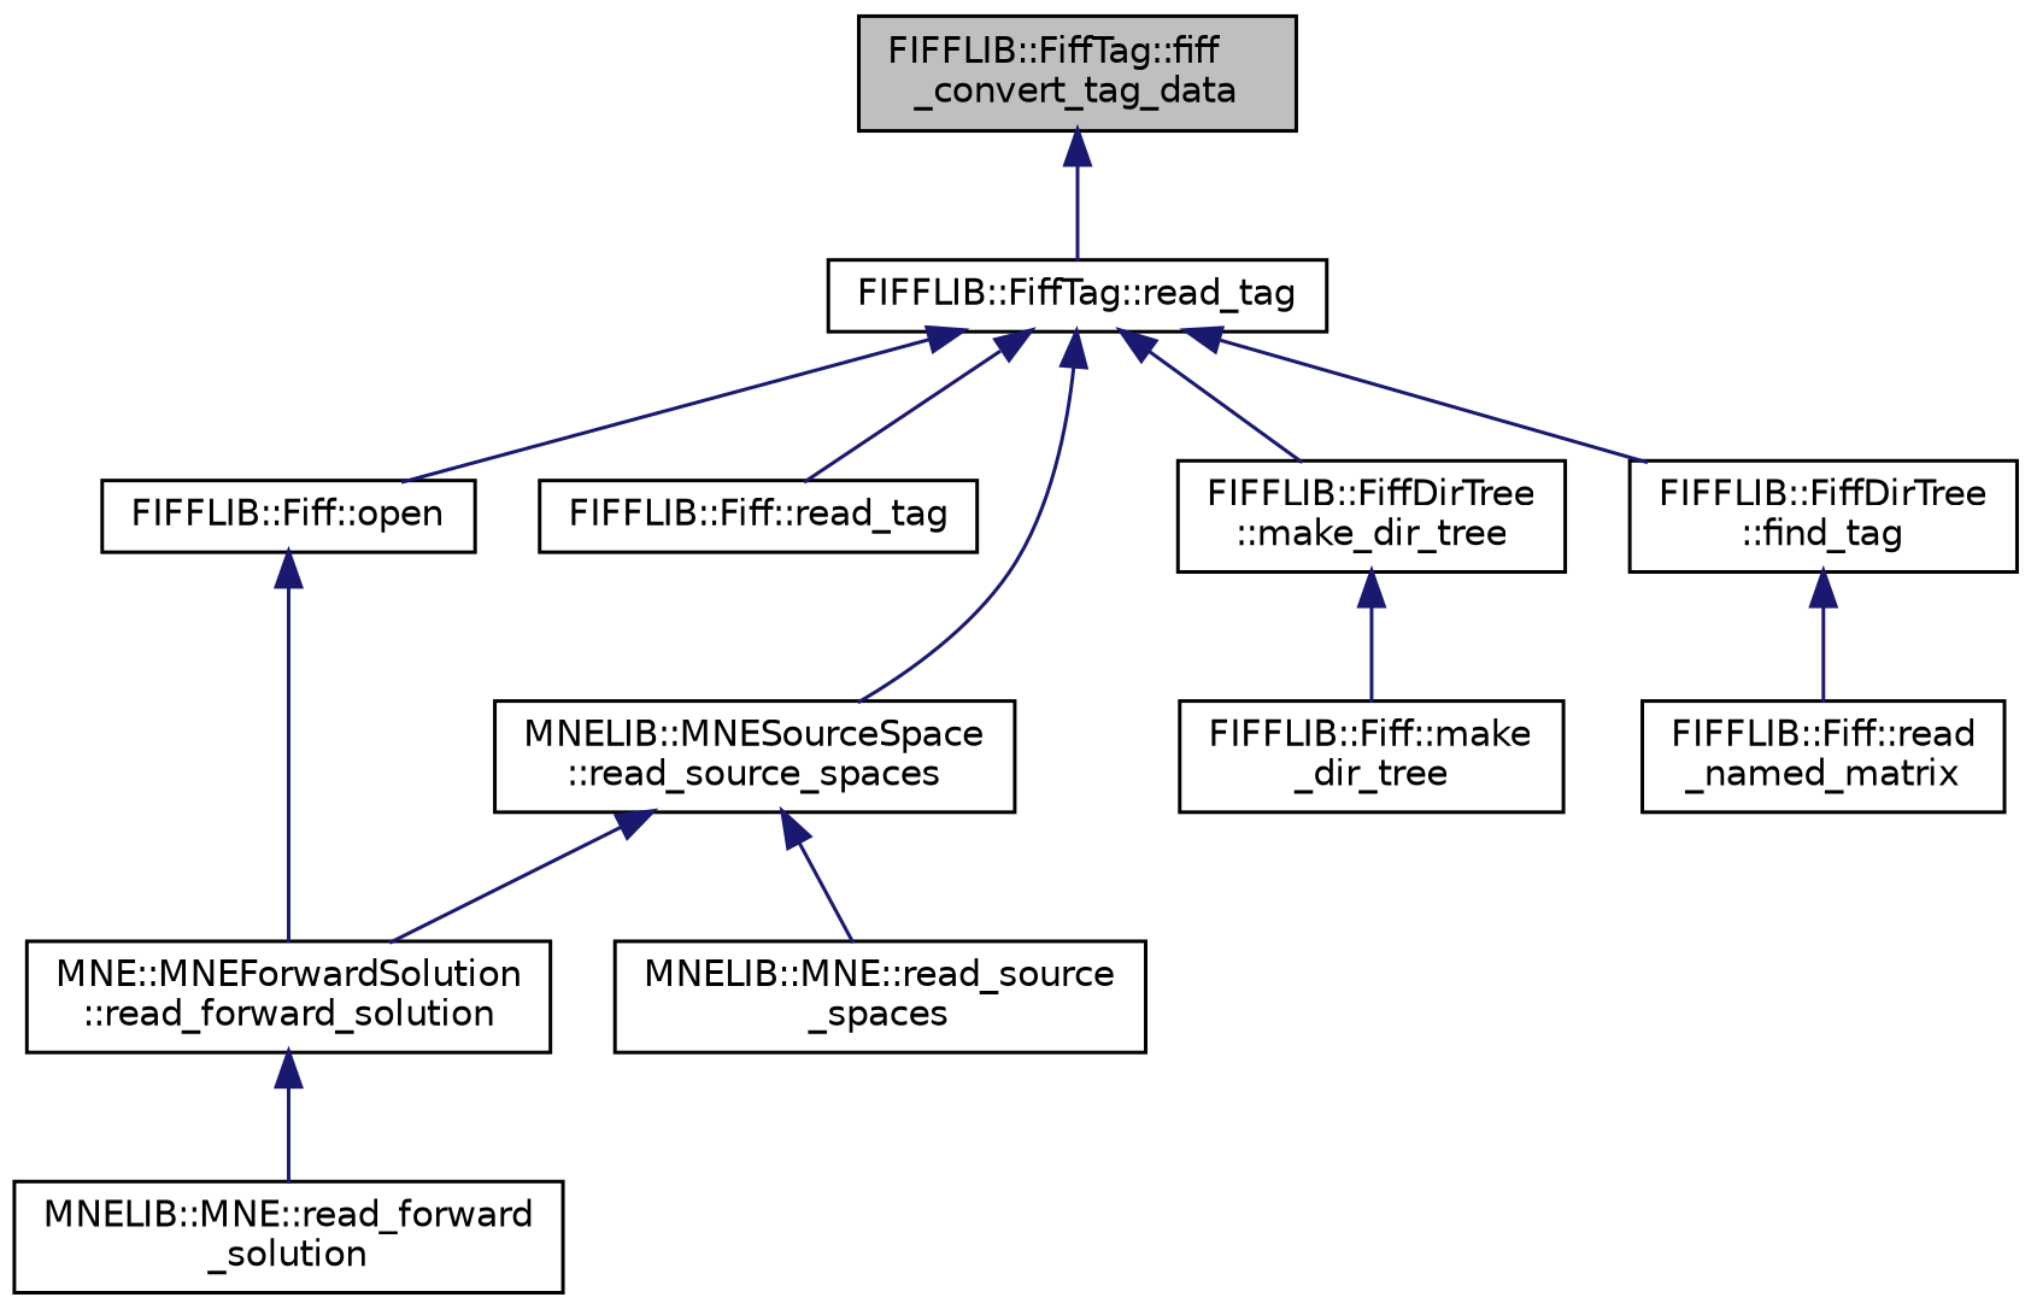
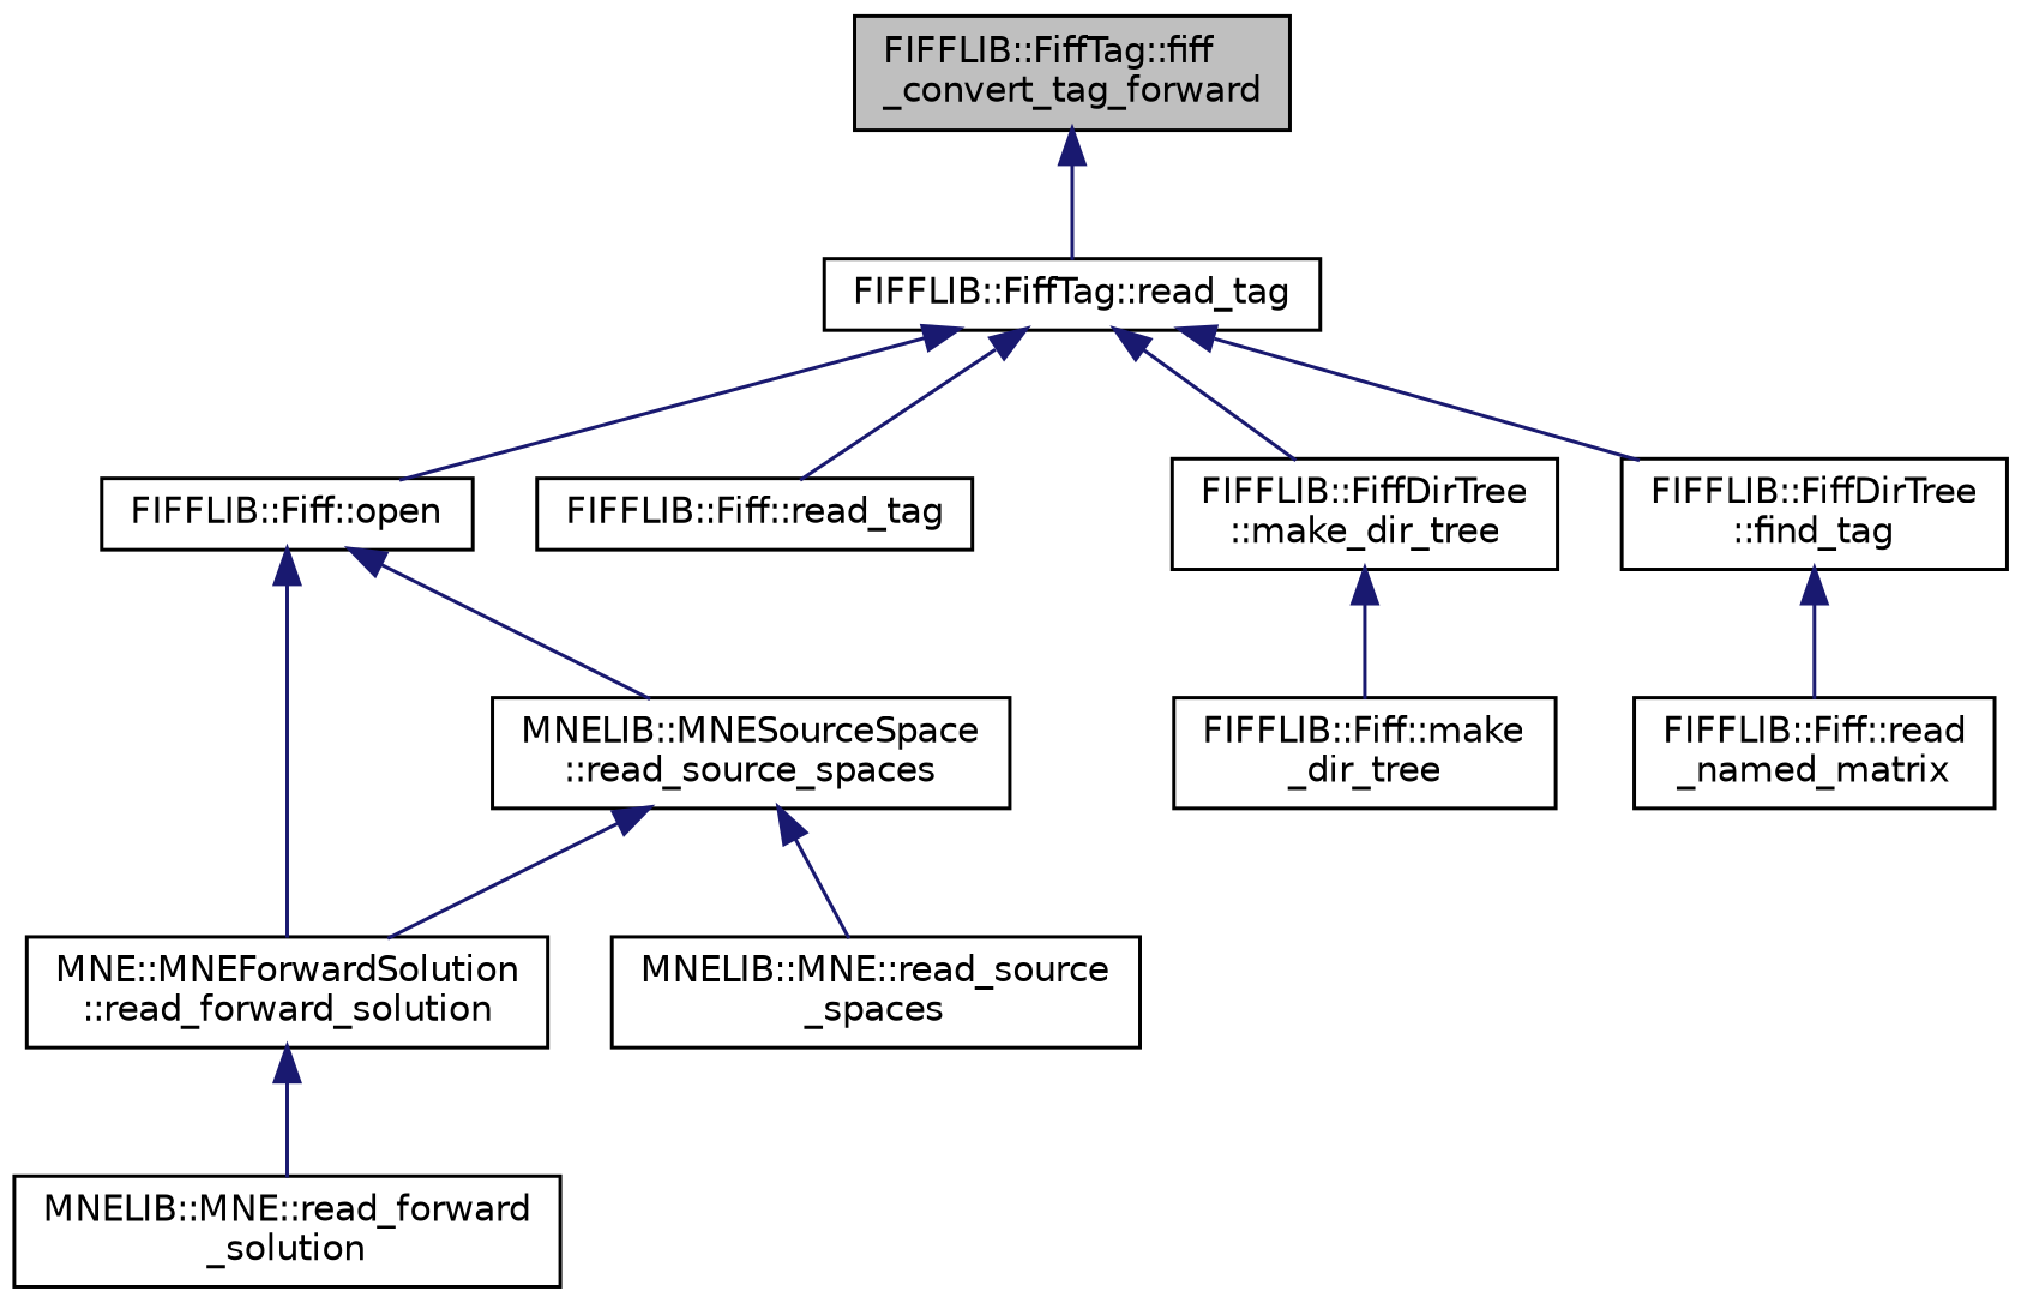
  digraph {
    rankdir=TB
    node [color=black fillcolor=white fontname=Helvetica fontsize=10 shape=record style=filled]
    edge [color=midnightblue dir=back fontname=Helvetica fontsize=10 labelfontname=Helvetica labelfontsize=10 style=solid]
-   n1 [fillcolor=grey75 fontcolor=black height=0.2 label="FIFFLIB::FiffTag::fiff\l_convert_tag_data" width=0.4]
+   n1 [fillcolor=grey75 fontcolor=black height=0.2 label="FIFFLIB::FiffTag::fiff\l_convert_tag_forward" width=0.4]
    n2 [height=0.2 label="FIFFLIB::FiffTag::read_tag" width=0.4]
    n3 [height=0.2 label="FIFFLIB::Fiff::open" width=0.4]
    n4 [height=0.2 label="FIFFLIB::Fiff::read_tag" width=0.4]
    n5 [height=0.2 label="FIFFLIB::FiffDirTree\l::make_dir_tree" width=0.4]
    n6 [height=0.2 label="FIFFLIB::FiffDirTree\l::find_tag" width=0.4]
    n7 [height=0.2 label="MNE::MNEForwardSolution\l::read_forward_solution" width=0.4]
    n8 [height=0.2 label="MNELIB::MNESourceSpace\l::read_source_spaces" width=0.4]
    n9 [height=0.2 label="FIFFLIB::Fiff::make\l_dir_tree" width=0.4]
    n10 [height=0.2 label="FIFFLIB::Fiff::read\l_named_matrix" width=0.4]
    n11 [height=0.2 label="MNELIB::MNE::read_forward\l_solution" width=0.4]
    n12 [height=0.2 label="MNELIB::MNE::read_source\l_spaces" width=0.4]
    n1 -> n2
    n2 -> n3
    n2 -> n4
    n2 -> n5
    n2 -> n6
    n3 -> n7
-   n2 -> n8
+   n3 -> n8
    n5 -> n9
    n6 -> n10
    n7 -> n11
    n8 -> n7
    n8 -> n12
  }
